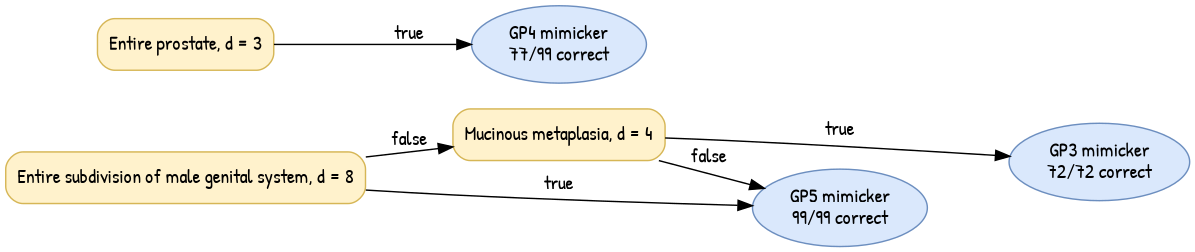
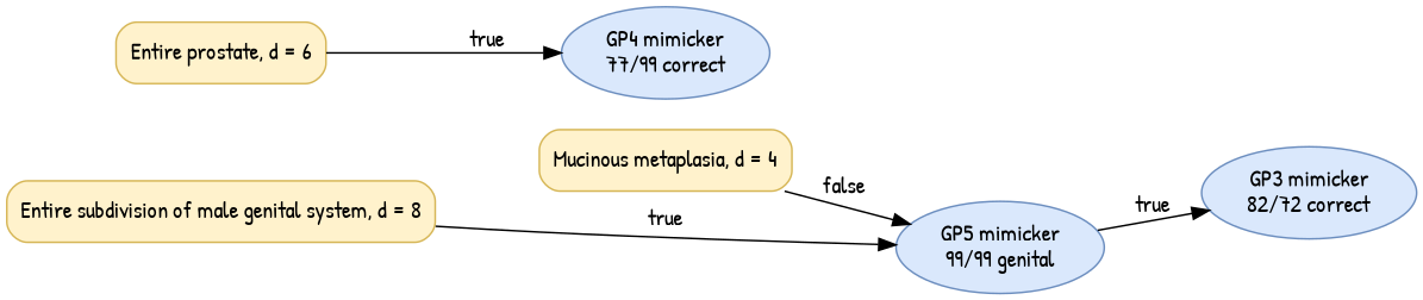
  digraph {
    fontname="Patrick Hand"
    rankdir=LR
    node [color="#D6B656" fillcolor="#FFF2CC" fontname="Patrick Hand" shape=box style="rounded,filled"]
    edge [fontname="Patrick Hand"]
    n1 [label="Entire subdivision of male genital system, d = 8"]
    n2 [label="Mucinous metaplasia, d = 4"]
-   n3 [color="#6C8EBF" fillcolor="#DAE8FC" label=<GP5 mimicker<br/>99/99 correct> shape=ellipse]
-   n4 [color="#6C8EBF" fillcolor="#DAE8FC" label=<GP3 mimicker<br/>72/72 correct> shape=ellipse]
-   n5 [label="Entire prostate, d = 3"]
+   n3 [color="#6C8EBF" fillcolor="#DAE8FC" label=<GP5 mimicker<br/>99/99 genital> shape=ellipse]
+   n4 [color="#6C8EBF" fillcolor="#DAE8FC" label=<GP3 mimicker<br/>82/72 correct> shape=ellipse]
+   n5 [label="Entire prostate, d = 6"]
    n6 [color="#6C8EBF" fillcolor="#DAE8FC" label=<GP4 mimicker<br/>77/99 correct> shape=ellipse]
-   n1 -> n2 [label=false]
    n1 -> n3 [label=true]
    n2 -> n3 [label=false]
-   n2 -> n4 [label=true]
+   n3 -> n4 [label=true]
    n5 -> n6 [label=true]
  }
